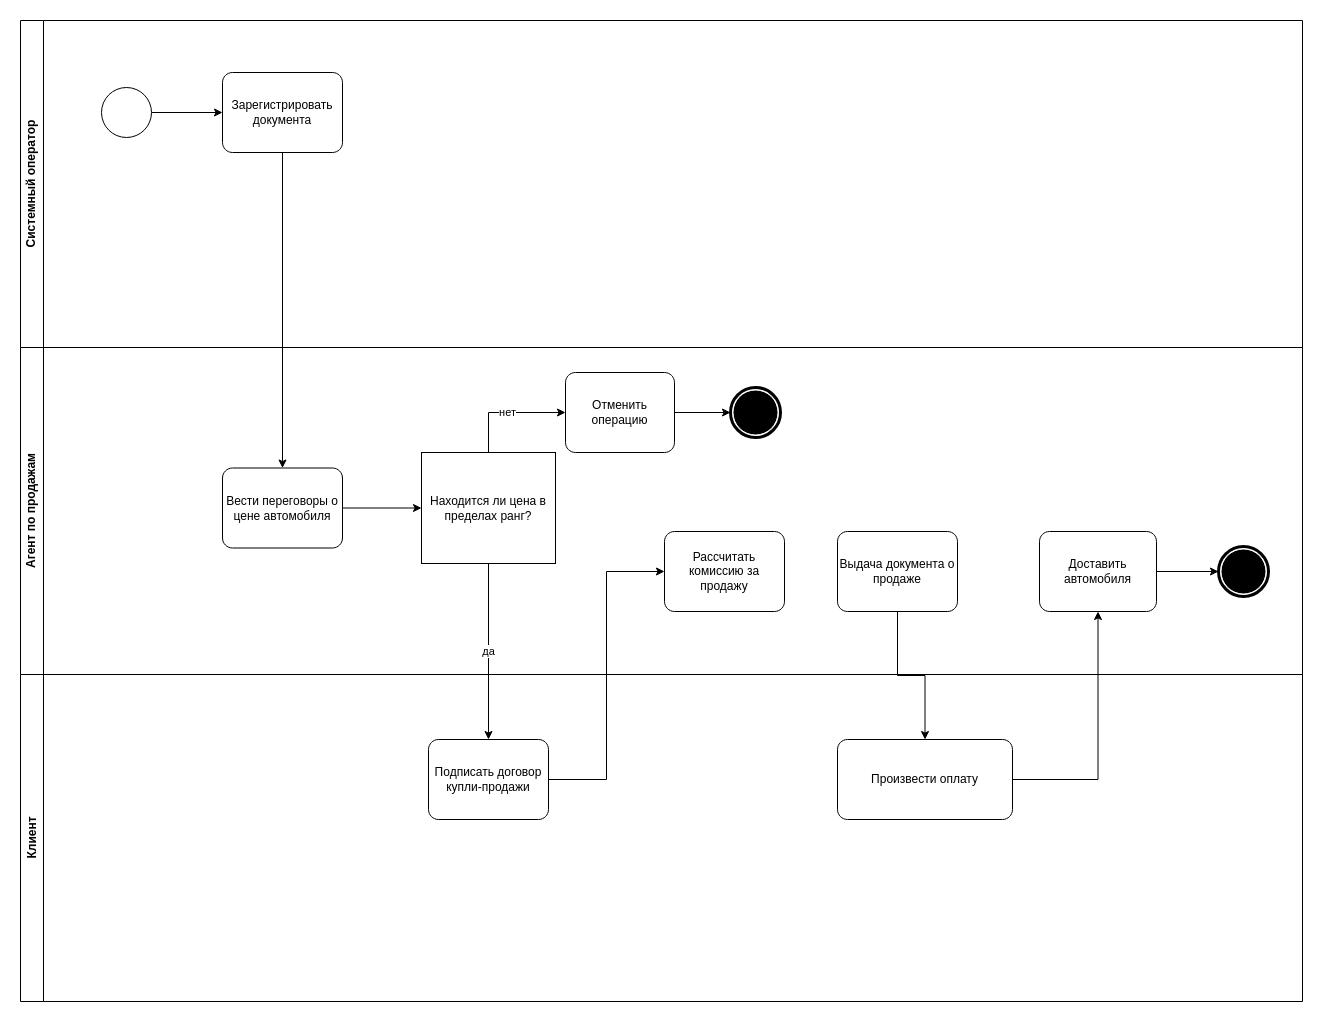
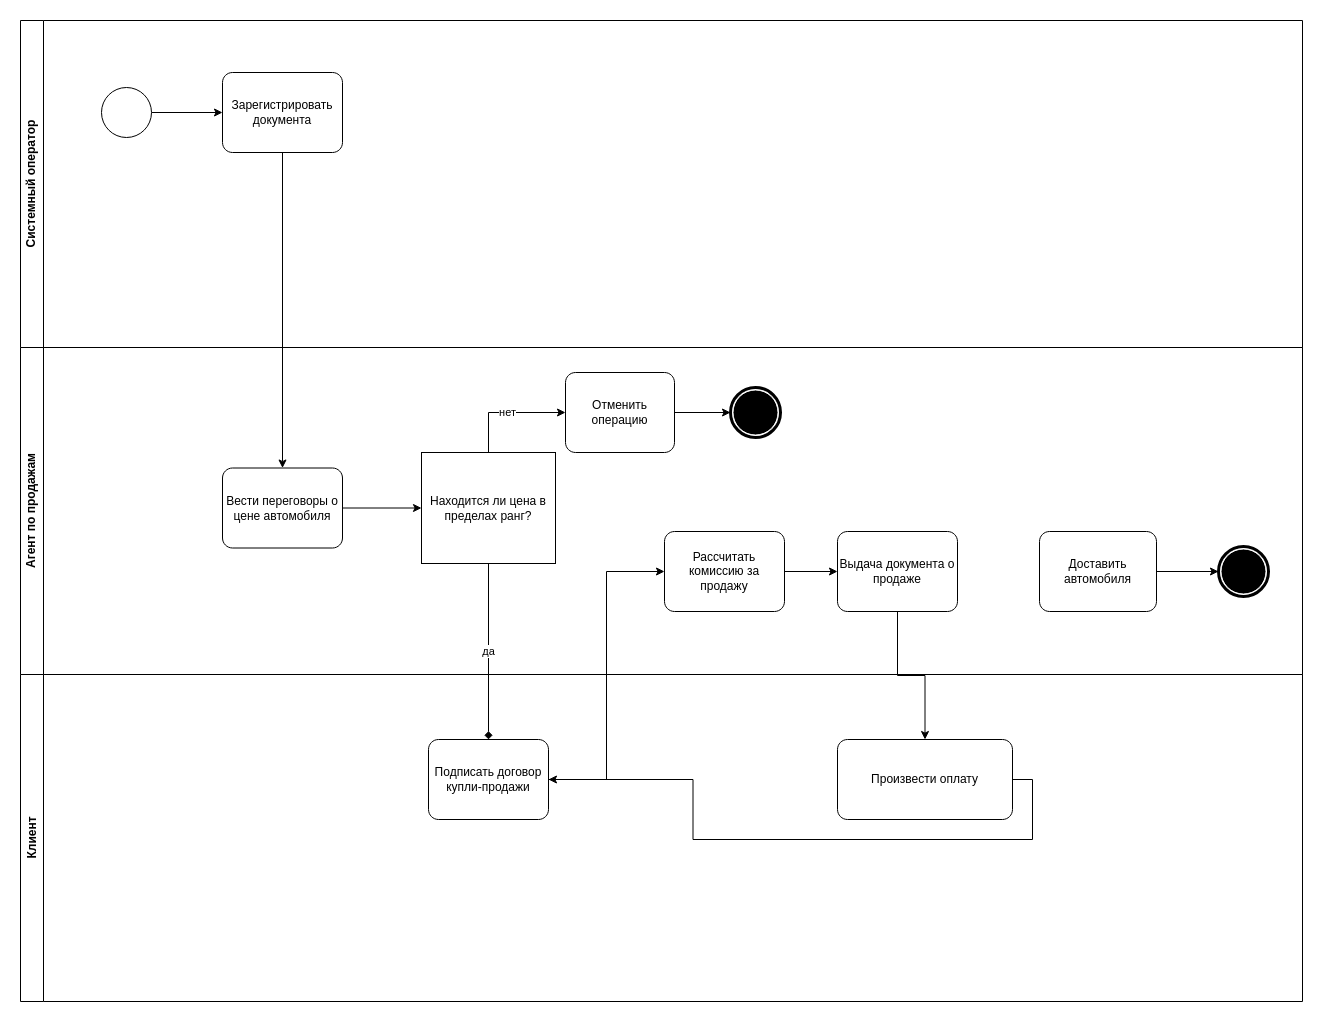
  <mxCell id="0" />
  <mxCell id="1" parent="0" />
  <mxCell id="2" value="&lt;span lang=&quot;RU&quot;&gt;Системный оператор&lt;/span&gt;" style="swimlane;horizontal=0;whiteSpace=wrap;html=1;" vertex="1" parent="1"><mxGeometry x="20" y="20" width="1282" height="327" as="geometry"><mxRectangle x="216" y="111" width="32" height="144" as="alternateBounds" /></mxGeometry></mxCell>
  <mxCell id="3" style="edgeStyle=orthogonalEdgeStyle;rounded=0;orthogonalLoop=1;jettySize=auto;html=1;exitX=1;exitY=0.5;exitDx=0;exitDy=0;exitPerimeter=0;entryX=0;entryY=0.5;entryDx=0;entryDy=0;entryPerimeter=0;" edge="1" parent="2" source="4" target="5"><mxGeometry relative="1" as="geometry" /></mxCell>
  <mxCell id="4" value="" style="points=[[0.145,0.145,0],[0.5,0,0],[0.855,0.145,0],[1,0.5,0],[0.855,0.855,0],[0.5,1,0],[0.145,0.855,0],[0,0.5,0]];shape=mxgraph.bpmn.event;html=1;verticalLabelPosition=bottom;labelBackgroundColor=#ffffff;verticalAlign=top;align=center;perimeter=ellipsePerimeter;outlineConnect=0;aspect=fixed;outline=standard;symbol=general;" vertex="1" parent="2"><mxGeometry x="81" y="67" width="50" height="50" as="geometry" /></mxCell>
  <mxCell id="5" value="Зарегистрировать документа" style="points=[[0.25,0,0],[0.5,0,0],[0.75,0,0],[1,0.25,0],[1,0.5,0],[1,0.75,0],[0.75,1,0],[0.5,1,0],[0.25,1,0],[0,0.75,0],[0,0.5,0],[0,0.25,0]];shape=mxgraph.bpmn.task;whiteSpace=wrap;rectStyle=rounded;size=10;html=1;taskMarker=abstract;" vertex="1" parent="2"><mxGeometry x="202" y="52" width="120" height="80" as="geometry" /></mxCell>
  <mxCell id="6" value="&lt;span lang=&quot;RU&quot;&gt;Агент по продажам&lt;/span&gt;" style="swimlane;horizontal=0;whiteSpace=wrap;html=1;startSize=23;" vertex="1" parent="1"><mxGeometry x="20" y="347" width="1282" height="327" as="geometry"><mxRectangle x="216" y="111" width="32" height="144" as="alternateBounds" /></mxGeometry></mxCell>
  <mxCell id="7" style="edgeStyle=orthogonalEdgeStyle;rounded=0;orthogonalLoop=1;jettySize=auto;html=1;exitX=1;exitY=0.5;exitDx=0;exitDy=0;exitPerimeter=0;" edge="1" parent="6" source="8" target="10"><mxGeometry relative="1" as="geometry" /></mxCell>
  <mxCell id="8" value="Вести переговоры о цене автомобиля" style="points=[[0.25,0,0],[0.5,0,0],[0.75,0,0],[1,0.25,0],[1,0.5,0],[1,0.75,0],[0.75,1,0],[0.5,1,0],[0.25,1,0],[0,0.75,0],[0,0.5,0],[0,0.25,0]];shape=mxgraph.bpmn.task;whiteSpace=wrap;rectStyle=rounded;size=10;html=1;taskMarker=abstract;" vertex="1" parent="6"><mxGeometry x="202" y="120.5" width="120" height="80" as="geometry" /></mxCell>
  <mxCell id="9" value="нет" style="edgeStyle=orthogonalEdgeStyle;rounded=0;orthogonalLoop=1;jettySize=auto;html=1;exitX=0.5;exitY=0;exitDx=0;exitDy=0;" edge="1" parent="6" source="10" target="12"><mxGeometry relative="1" as="geometry" /></mxCell>
  <mxCell id="10" value="Находится ли цена в пределах ранг?" style="whiteSpace=wrap;html=1;rounded=0;" vertex="1" parent="6"><mxGeometry x="401" y="105" width="134" height="111" as="geometry" /></mxCell>
  <mxCell id="11" style="edgeStyle=orthogonalEdgeStyle;rounded=0;orthogonalLoop=1;jettySize=auto;html=1;exitX=1;exitY=0.5;exitDx=0;exitDy=0;exitPerimeter=0;entryX=0;entryY=0.5;entryDx=0;entryDy=0;entryPerimeter=0;" edge="1" parent="6" source="12" target="13"><mxGeometry relative="1" as="geometry" /></mxCell>
  <mxCell id="12" value="Отменить операцию" style="points=[[0.25,0,0],[0.5,0,0],[0.75,0,0],[1,0.25,0],[1,0.5,0],[1,0.75,0],[0.75,1,0],[0.5,1,0],[0.25,1,0],[0,0.75,0],[0,0.5,0],[0,0.25,0]];shape=mxgraph.bpmn.task;whiteSpace=wrap;rectStyle=rounded;size=10;html=1;taskMarker=abstract;" vertex="1" parent="6"><mxGeometry x="545" y="25" width="109" height="80" as="geometry" /></mxCell>
  <mxCell id="13" value="" style="points=[[0.145,0.145,0],[0.5,0,0],[0.855,0.145,0],[1,0.5,0],[0.855,0.855,0],[0.5,1,0],[0.145,0.855,0],[0,0.5,0]];shape=mxgraph.bpmn.event;html=1;verticalLabelPosition=bottom;labelBackgroundColor=#ffffff;verticalAlign=top;align=center;perimeter=ellipsePerimeter;outlineConnect=0;aspect=fixed;outline=end;symbol=terminate;" vertex="1" parent="6"><mxGeometry x="710" y="40" width="50" height="50" as="geometry" /></mxCell>
+ <mxCell id="14" style="edgeStyle=orthogonalEdgeStyle;rounded=0;orthogonalLoop=1;jettySize=auto;html=1;exitX=1;exitY=0.5;exitDx=0;exitDy=0;exitPerimeter=0;entryX=0;entryY=0.5;entryDx=0;entryDy=0;entryPerimeter=0;" edge="1" parent="6" source="15" target="16"><mxGeometry relative="1" as="geometry" /></mxCell>
  <mxCell id="15" value="Рассчитать комиссию за продажу" style="points=[[0.25,0,0],[0.5,0,0],[0.75,0,0],[1,0.25,0],[1,0.5,0],[1,0.75,0],[0.75,1,0],[0.5,1,0],[0.25,1,0],[0,0.75,0],[0,0.5,0],[0,0.25,0]];shape=mxgraph.bpmn.task;whiteSpace=wrap;rectStyle=rounded;size=10;html=1;taskMarker=abstract;" vertex="1" parent="6"><mxGeometry x="644" y="184" width="120" height="80" as="geometry" /></mxCell>
  <mxCell id="16" value="Выдача документа о продаже" style="points=[[0.25,0,0],[0.5,0,0],[0.75,0,0],[1,0.25,0],[1,0.5,0],[1,0.75,0],[0.75,1,0],[0.5,1,0],[0.25,1,0],[0,0.75,0],[0,0.5,0],[0,0.25,0]];shape=mxgraph.bpmn.task;whiteSpace=wrap;rectStyle=rounded;size=10;html=1;taskMarker=abstract;" vertex="1" parent="6"><mxGeometry x="817" y="184" width="120" height="80" as="geometry" /></mxCell>
  <mxCell id="17" style="edgeStyle=orthogonalEdgeStyle;rounded=0;orthogonalLoop=1;jettySize=auto;html=1;exitX=1;exitY=0.5;exitDx=0;exitDy=0;exitPerimeter=0;" edge="1" parent="6" source="18" target="19"><mxGeometry relative="1" as="geometry" /></mxCell>
  <mxCell id="18" value="Доставить автомобиля" style="points=[[0.25,0,0],[0.5,0,0],[0.75,0,0],[1,0.25,0],[1,0.5,0],[1,0.75,0],[0.75,1,0],[0.5,1,0],[0.25,1,0],[0,0.75,0],[0,0.5,0],[0,0.25,0]];shape=mxgraph.bpmn.task;whiteSpace=wrap;rectStyle=rounded;size=10;html=1;taskMarker=abstract;" vertex="1" parent="6"><mxGeometry x="1019" y="184" width="117" height="80" as="geometry" /></mxCell>
  <mxCell id="19" value="" style="points=[[0.145,0.145,0],[0.5,0,0],[0.855,0.145,0],[1,0.5,0],[0.855,0.855,0],[0.5,1,0],[0.145,0.855,0],[0,0.5,0]];shape=mxgraph.bpmn.event;html=1;verticalLabelPosition=bottom;labelBackgroundColor=#ffffff;verticalAlign=top;align=center;perimeter=ellipsePerimeter;outlineConnect=0;aspect=fixed;outline=end;symbol=terminate;" vertex="1" parent="6"><mxGeometry x="1198" y="199" width="50" height="50" as="geometry" /></mxCell>
  <mxCell id="20" value="&lt;span lang=&quot;RU&quot;&gt;Клиент&lt;/span&gt;" style="swimlane;horizontal=0;whiteSpace=wrap;html=1;" vertex="1" parent="1"><mxGeometry x="20" y="674" width="1282" height="327" as="geometry"><mxRectangle x="216" y="111" width="32" height="144" as="alternateBounds" /></mxGeometry></mxCell>
  <mxCell id="21" value="Подписать договор купли-продажи" style="points=[[0.25,0,0],[0.5,0,0],[0.75,0,0],[1,0.25,0],[1,0.5,0],[1,0.75,0],[0.75,1,0],[0.5,1,0],[0.25,1,0],[0,0.75,0],[0,0.5,0],[0,0.25,0]];shape=mxgraph.bpmn.task;whiteSpace=wrap;rectStyle=rounded;size=10;html=1;taskMarker=abstract;" vertex="1" parent="20"><mxGeometry x="408" y="65" width="120" height="80" as="geometry" /></mxCell>
  <mxCell id="22" value="Произвести оплату" style="points=[[0.25,0,0],[0.5,0,0],[0.75,0,0],[1,0.25,0],[1,0.5,0],[1,0.75,0],[0.75,1,0],[0.5,1,0],[0.25,1,0],[0,0.75,0],[0,0.5,0],[0,0.25,0]];shape=mxgraph.bpmn.task;whiteSpace=wrap;rectStyle=rounded;size=10;html=1;taskMarker=abstract;" vertex="1" parent="20"><mxGeometry x="817" y="65" width="175" height="80" as="geometry" /></mxCell>
  <mxCell id="23" style="edgeStyle=orthogonalEdgeStyle;rounded=0;orthogonalLoop=1;jettySize=auto;html=1;exitX=0.5;exitY=1;exitDx=0;exitDy=0;exitPerimeter=0;" edge="1" parent="1" source="5" target="8"><mxGeometry relative="1" as="geometry" /></mxCell>
- <mxCell id="24" value="да" style="edgeStyle=orthogonalEdgeStyle;rounded=0;orthogonalLoop=1;jettySize=auto;html=1;exitX=0.5;exitY=1;exitDx=0;exitDy=0;" edge="1" parent="1" source="10" target="21"><mxGeometry relative="1" as="geometry" /></mxCell>
+ <mxCell id="24" value="да" style="edgeStyle=orthogonalEdgeStyle;rounded=0;orthogonalLoop=1;jettySize=auto;html=1;exitX=0.5;exitY=1;exitDx=0;exitDy=0;endArrow=diamond;" edge="1" parent="1" source="10" target="21"><mxGeometry relative="1" as="geometry" /></mxCell>
  <mxCell id="25" style="edgeStyle=orthogonalEdgeStyle;rounded=0;orthogonalLoop=1;jettySize=auto;html=1;exitX=1;exitY=0.5;exitDx=0;exitDy=0;exitPerimeter=0;entryX=0;entryY=0.5;entryDx=0;entryDy=0;entryPerimeter=0;" edge="1" parent="1" source="21" target="15"><mxGeometry relative="1" as="geometry" /></mxCell>
  <mxCell id="26" style="edgeStyle=orthogonalEdgeStyle;rounded=0;orthogonalLoop=1;jettySize=auto;html=1;exitX=0.5;exitY=1;exitDx=0;exitDy=0;exitPerimeter=0;entryX=0.5;entryY=0;entryDx=0;entryDy=0;entryPerimeter=0;" edge="1" parent="1" source="16" target="22"><mxGeometry relative="1" as="geometry" /></mxCell>
- <mxCell id="27" style="edgeStyle=orthogonalEdgeStyle;rounded=0;orthogonalLoop=1;jettySize=auto;html=1;exitX=1;exitY=0.5;exitDx=0;exitDy=0;exitPerimeter=0;entryX=0.5;entryY=1;entryDx=0;entryDy=0;entryPerimeter=0;" edge="1" parent="1" source="22" target="18"><mxGeometry relative="1" as="geometry" /></mxCell>
+ <mxCell id="27" style="edgeStyle=orthogonalEdgeStyle;rounded=0;orthogonalLoop=1;jettySize=auto;html=1;exitX=1;exitY=0.5;exitDx=0;exitDy=0;exitPerimeter=0;" edge="1" parent="1" source="22" target="21"><mxGeometry relative="1" as="geometry" /></mxCell>
